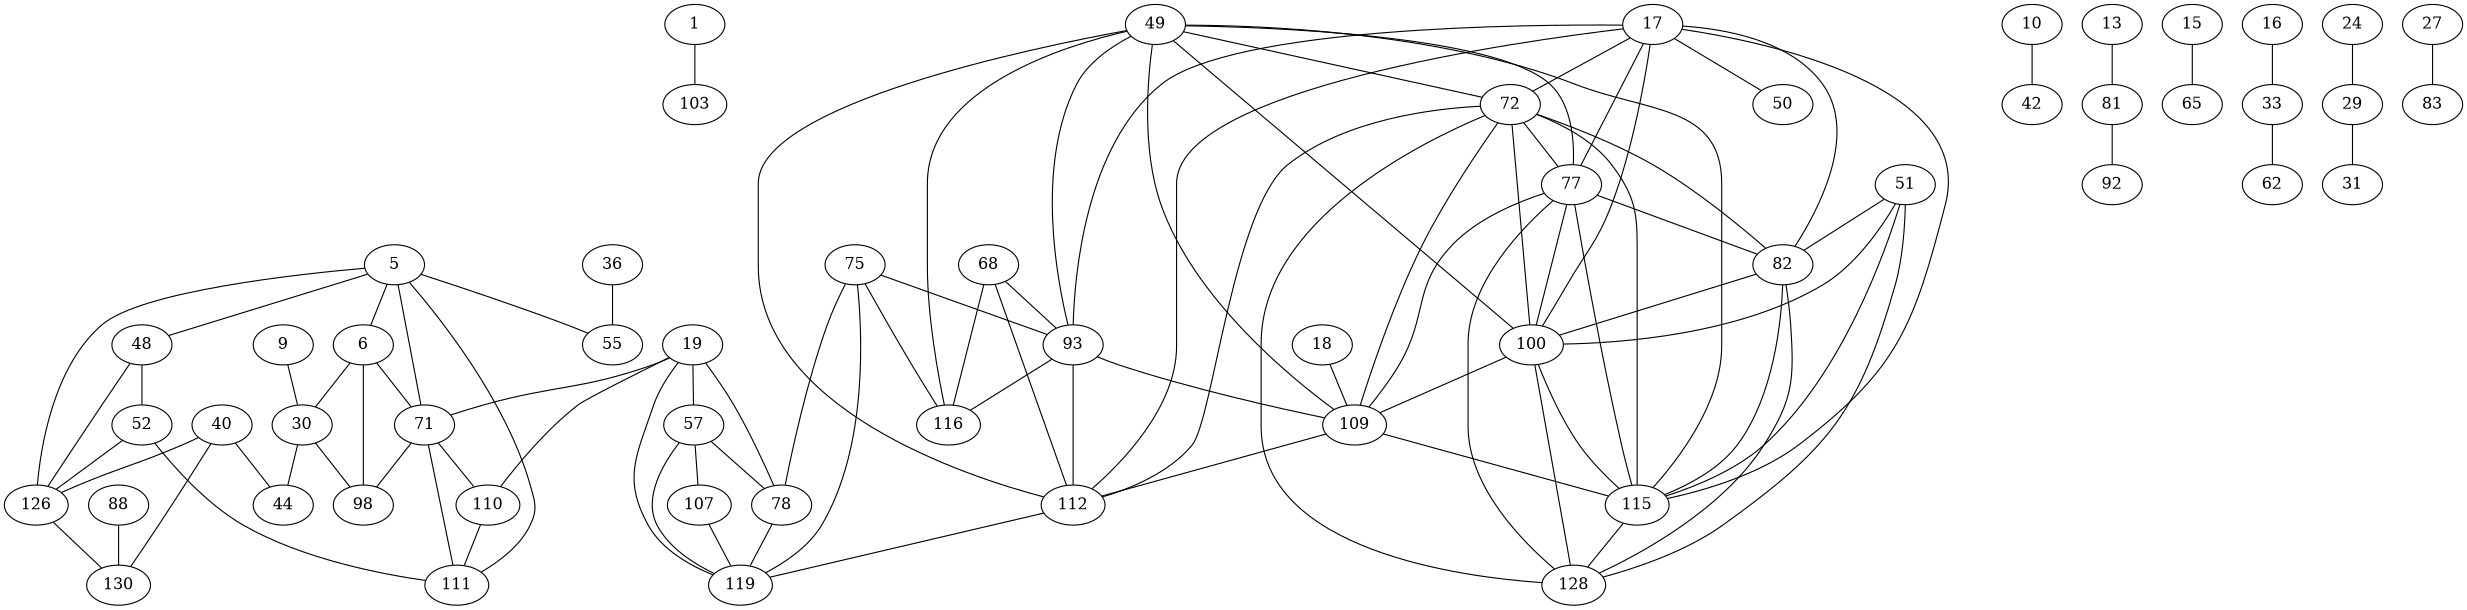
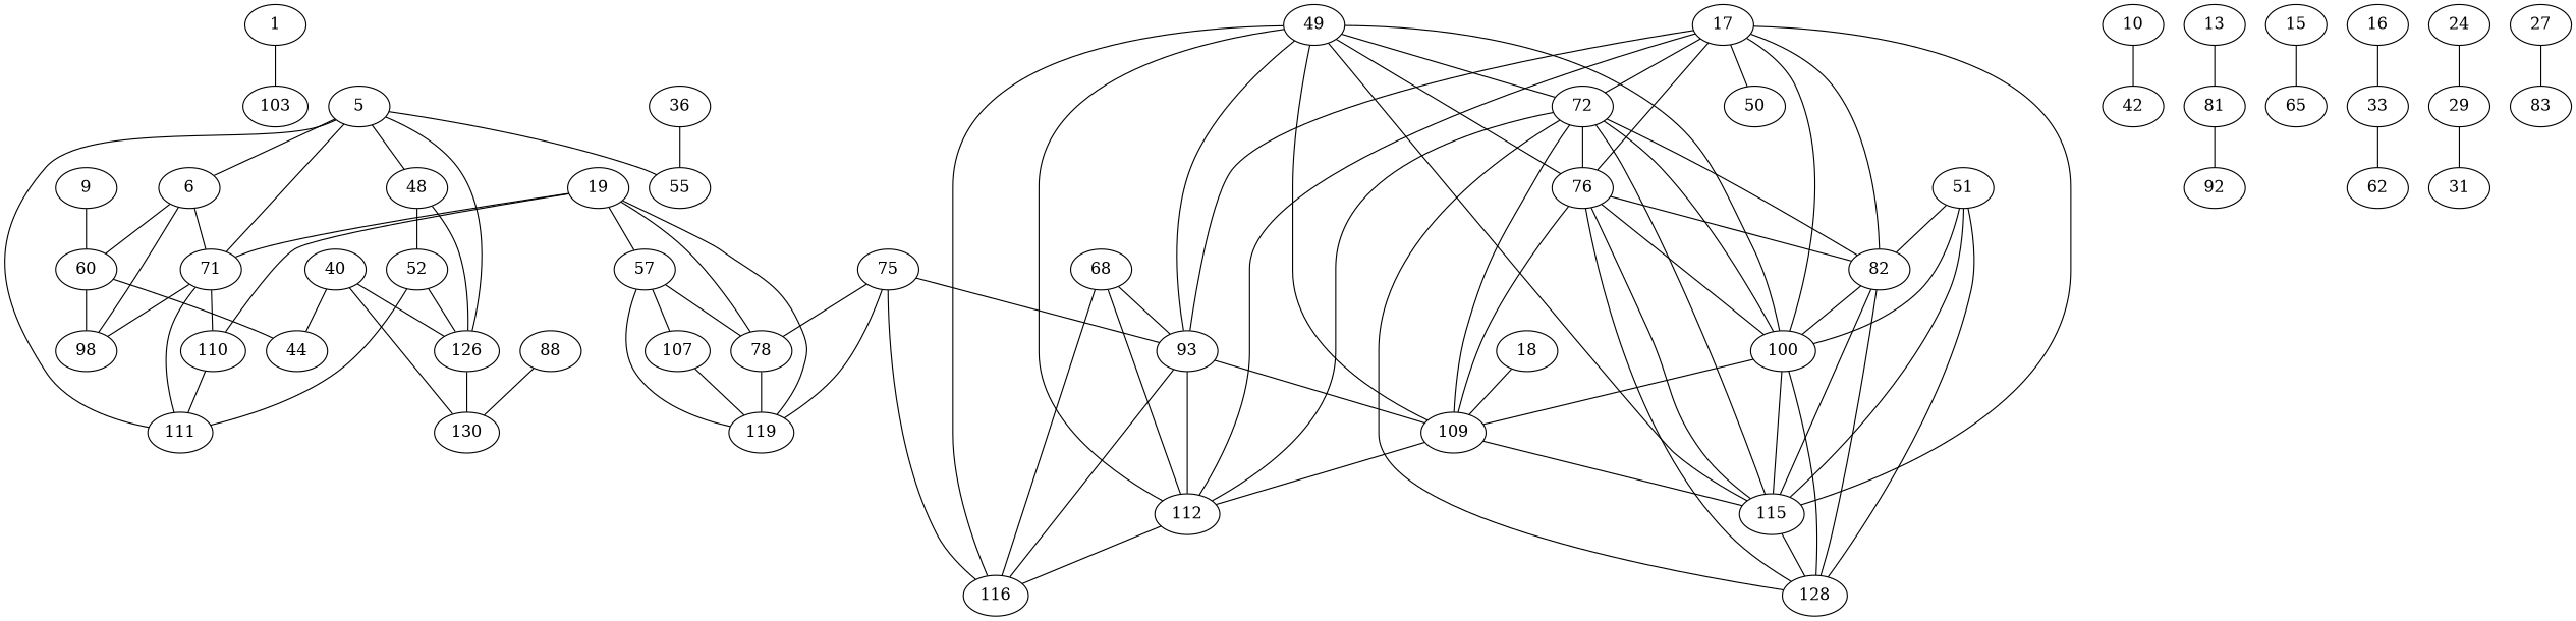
  graph {
    1
    103
    5
    6
    48
    55
    71
    111
    126
-   30
+   30 [label=60]
    98
    52
    110
    130
    44
    9
    10
    42
    13
    81
    92
    15
    65
    16
    33
    62
    17
    50
    72
-   77
+   77 [label=76]
    82
    93
    100
    112
    115
    109
    128
    116
    18
    19
    57
    78
    119
    107
    24
    29
    31
    n48 [label=83]
    27
    36
    40
    49
    51
    68
    75
    88
    1 -- 103
    5 -- 6
    5 -- 48
    5 -- 55
    5 -- 71
    5 -- 111
    5 -- 126
    6 -- 71
    6 -- 30
    6 -- 98
    48 -- 126
    48 -- 52
    71 -- 111
    71 -- 98
    71 -- 110
    126 -- 130
    30 -- 98
    30 -- 44
    52 -- 111
    52 -- 126
    110 -- 111
    9 -- 30
    10 -- 42
    13 -- 81
    81 -- 92
    15 -- 65
    16 -- 33
    33 -- 62
    17 -- 50
    17 -- 72
    17 -- 77
    17 -- 82
    17 -- 93
    17 -- 100
    17 -- 112
    17 -- 115
    72 -- 77
    72 -- 82
    72 -- 100
    72 -- 112
    72 -- 115
    72 -- 109
    72 -- 128
    77 -- 82
    77 -- 100
    77 -- 115
    77 -- 109
    77 -- 128
    82 -- 100
    82 -- 115
    82 -- 128
    93 -- 112
    93 -- 109
    93 -- 116
    100 -- 115
    100 -- 109
    100 -- 128
-   112 -- 119
+   112 -- 116
    115 -- 128
    109 -- 112
    109 -- 115
    18 -- 109
    19 -- 71
    19 -- 110
    19 -- 57
    19 -- 78
    19 -- 119
    57 -- 78
    57 -- 119
    57 -- 107
    78 -- 119
    107 -- 119
    24 -- 29
    29 -- 31
    27 -- n48
    36 -- 55
    40 -- 126
    40 -- 130
    40 -- 44
    49 -- 72
    49 -- 77
    49 -- 93
    49 -- 100
    49 -- 112
    49 -- 115
    49 -- 109
    49 -- 116
    51 -- 82
    51 -- 100
    51 -- 115
    51 -- 128
    68 -- 93
    68 -- 112
    68 -- 116
    75 -- 93
    75 -- 116
    75 -- 78
    75 -- 119
    88 -- 130
  }
